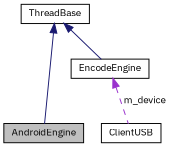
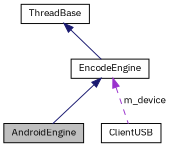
  digraph {
    fontname="IBM Plex Sans"
    node [color=black fillcolor=white fontname="IBM Plex Sans" fontsize=10 shape=record style=filled]
    edge [color=midnightblue dir=back fontname="IBM Plex Sans" fontsize=10 labelfontname=Helvetica labelfontsize=10 style=solid]
    n1 [fillcolor=grey75 fontcolor=black height=0.2 label=AndroidEngine width=0.4]
    n2 [height=0.2 label=EncodeEngine width=0.4]
    n3 [height=0.2 label=ClientUSB width=0.4]
    n4 [height=0.2 label=ThreadBase width=0.4]
-   n4 -> n1
+   n2 -> n1
    n2 -> n3 [color=darkorchid3 label=" m_device" style=dashed]
    n4 -> n2
  }
